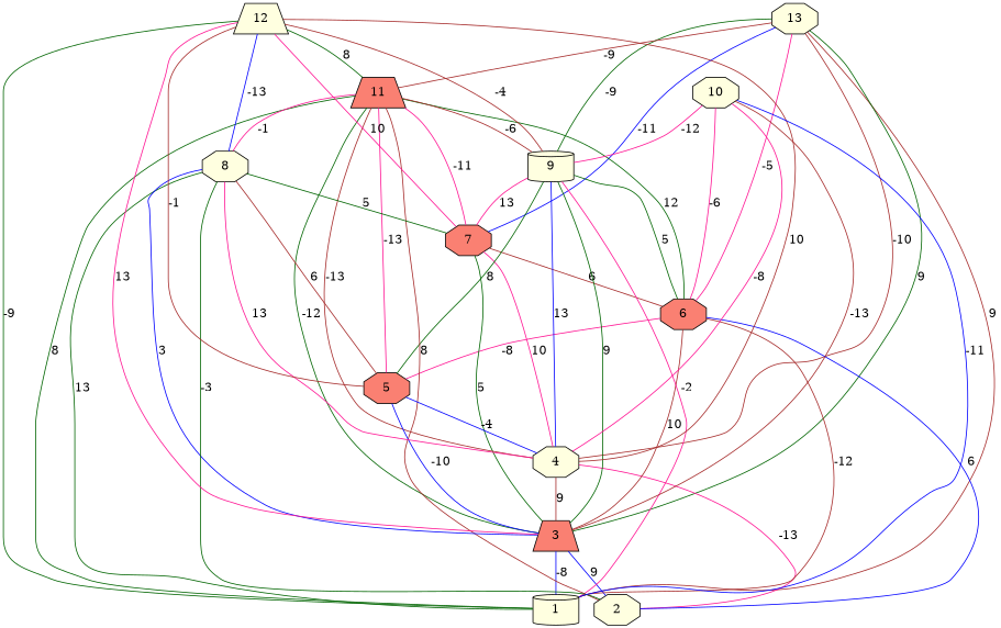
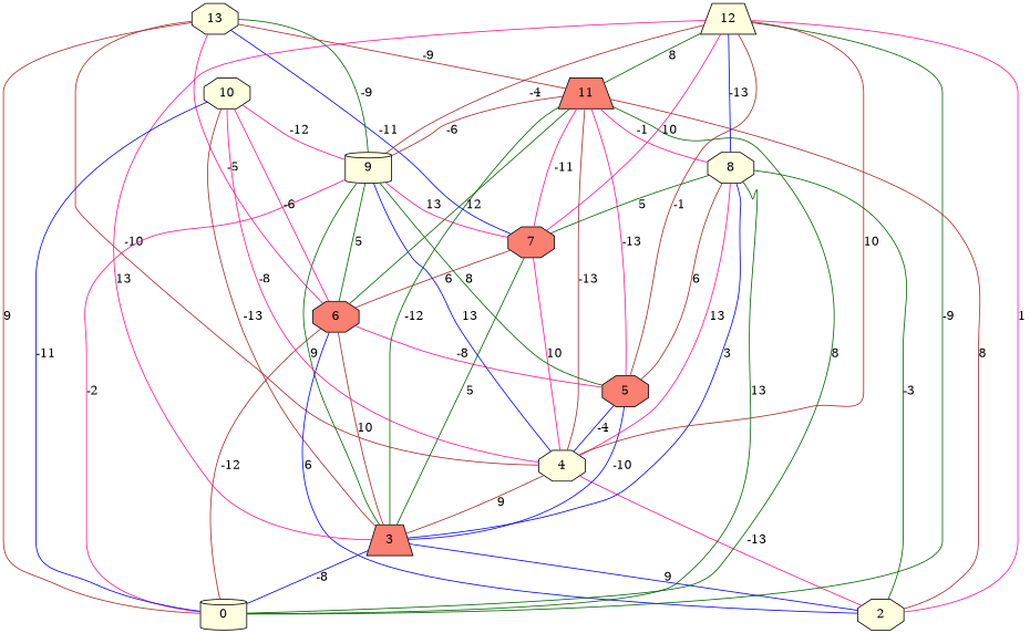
  graph {
    fontname="Helvetica,Arial,sans-serif"
    node [fillcolor=lightyellow shape=octagon style=filled]
    edge [color=deeppink]
-   1 [shape=cylinder]
+   1 [shape=cylinder label=0]
    13
    3 [fillcolor=salmon shape=trapezium]
    4
    6 [fillcolor=salmon]
    7 [fillcolor=salmon]
    9 [shape=cylinder]
    11 [fillcolor=salmon shape=trapezium]
    2
    5 [fillcolor=salmon]
    8
    12 [shape=trapezium]
    10
    13 -- 1 [color=brown label=9]
-   13 -- 3 [color=darkgreen label=9]
    13 -- 4 [color=brown label=-10]
    13 -- 6 [label=-5]
    13 -- 7 [color=blue label=-11]
    13 -- 9 [color=darkgreen label=-9]
    13 -- 11 [color=brown label=-9]
    3 -- 1 [color=blue label=-8]
    3 -- 2 [color=blue label=9]
    4 -- 3 [color=brown label=9]
    4 -- 2 [label=-13]
    6 -- 1 [color=brown label=-12]
    6 -- 3 [color=brown label=10]
    6 -- 2 [color=blue label=6]
    6 -- 5 [label=-8]
    7 -- 3 [color=darkgreen label=5]
    7 -- 4 [label=10]
    7 -- 6 [color=brown label=6]
    9 -- 1 [label=-2]
    9 -- 3 [color=darkgreen label=9]
    9 -- 4 [color=blue label=13]
    9 -- 6 [color=darkgreen label=5]
    9 -- 7 [label=13]
    9 -- 5 [color=darkgreen label=8]
    11 -- 1 [color=darkgreen label=8]
    11 -- 3 [color=darkgreen label=-12]
    11 -- 4 [color=brown label=-13]
    11 -- 6 [color=darkgreen label=12]
    11 -- 7 [label=-11]
    11 -- 9 [color=brown label=-6]
    11 -- 2 [color=brown label=8]
    11 -- 5 [label=-13]
    11 -- 8 [label=-1]
    5 -- 3 [color=blue label=-10]
    5 -- 4 [color=blue label=-4]
    8 -- 1 [color=darkgreen label=13]
    8 -- 3 [color=blue label=3]
    8 -- 4 [label=13]
    8 -- 7 [color=darkgreen label=5]
    8 -- 2 [color=darkgreen label=-3]
    8 -- 5 [color=brown label=6]
    12 -- 1 [color=darkgreen label=-9]
    12 -- 3 [label=13]
    12 -- 4 [color=brown label=10]
    12 -- 7 [label=10]
    12 -- 9 [color=brown label=-4]
    12 -- 11 [color=darkgreen label=8]
+   12 -- 2 [label=1]
    12 -- 5 [color=brown label=-1]
    12 -- 8 [color=blue label=-13]
    10 -- 1 [color=blue label=-11]
    10 -- 3 [color=brown label=-13]
    10 -- 4 [label=-8]
    10 -- 6 [label=-6]
    10 -- 9 [label=-12]
  }
